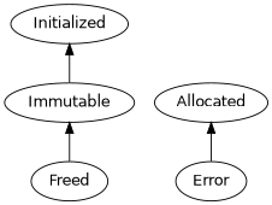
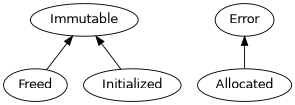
  digraph {
    rankdir=BT
    node [fontname=helvetica]
    Freed
    Immutable
    Allocated
    Error
    Initialized
    Freed -> Immutable
-   Error -> Allocated
-   Immutable -> Initialized
+   Allocated -> Error
+   Initialized -> Immutable
  }
